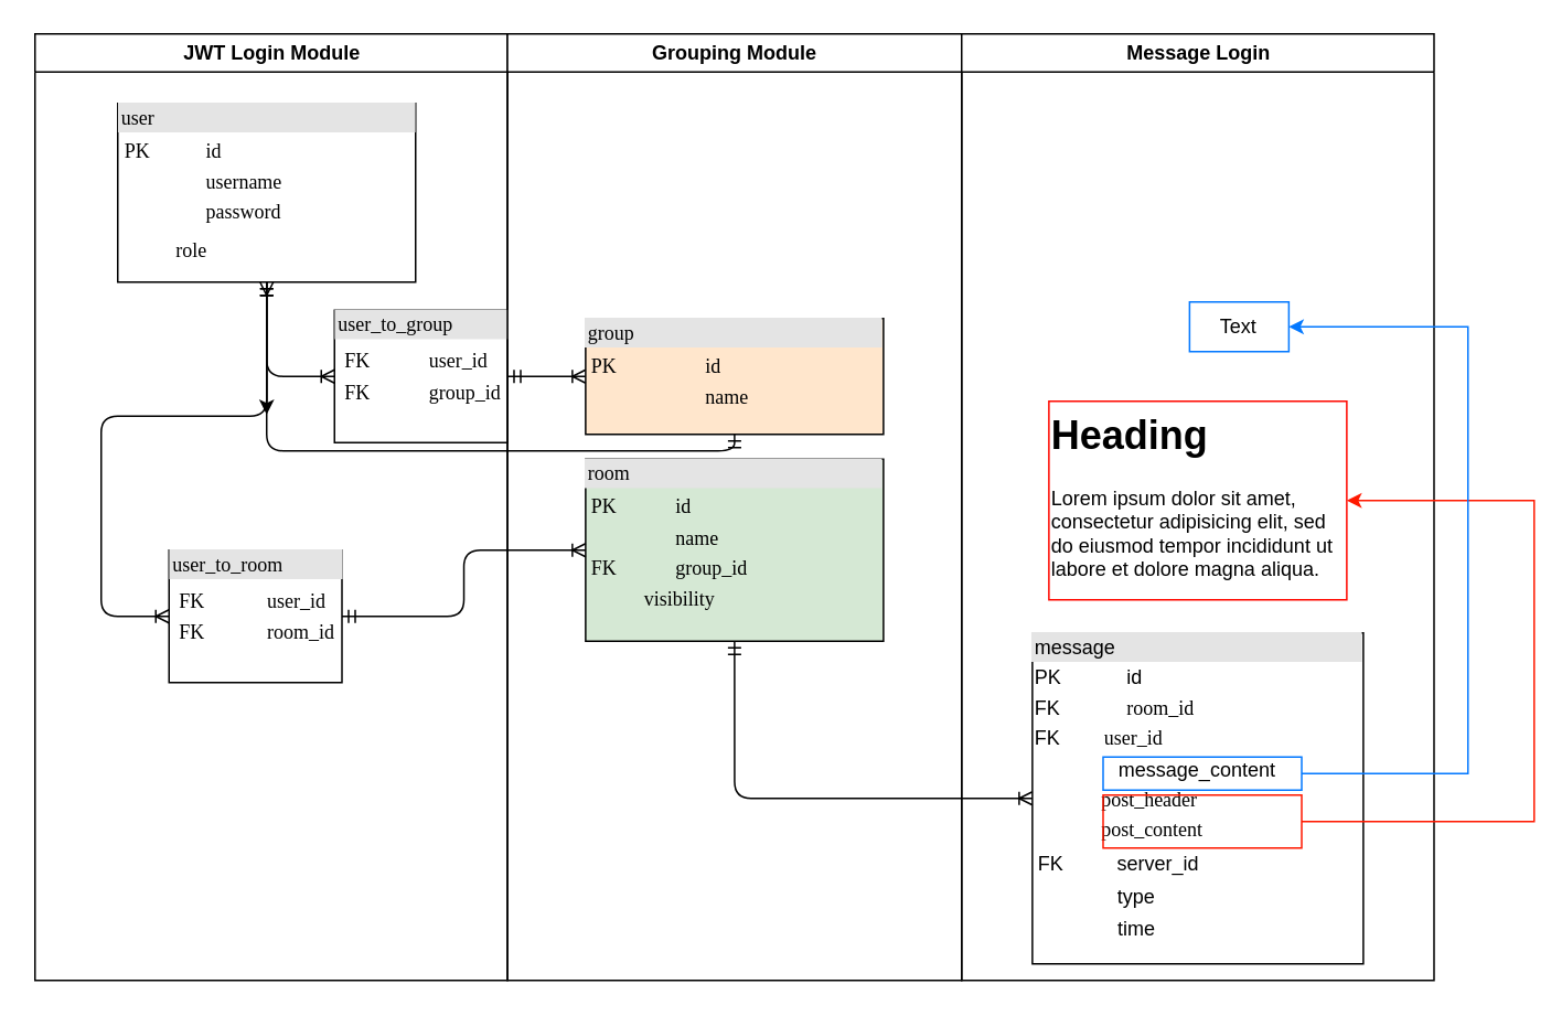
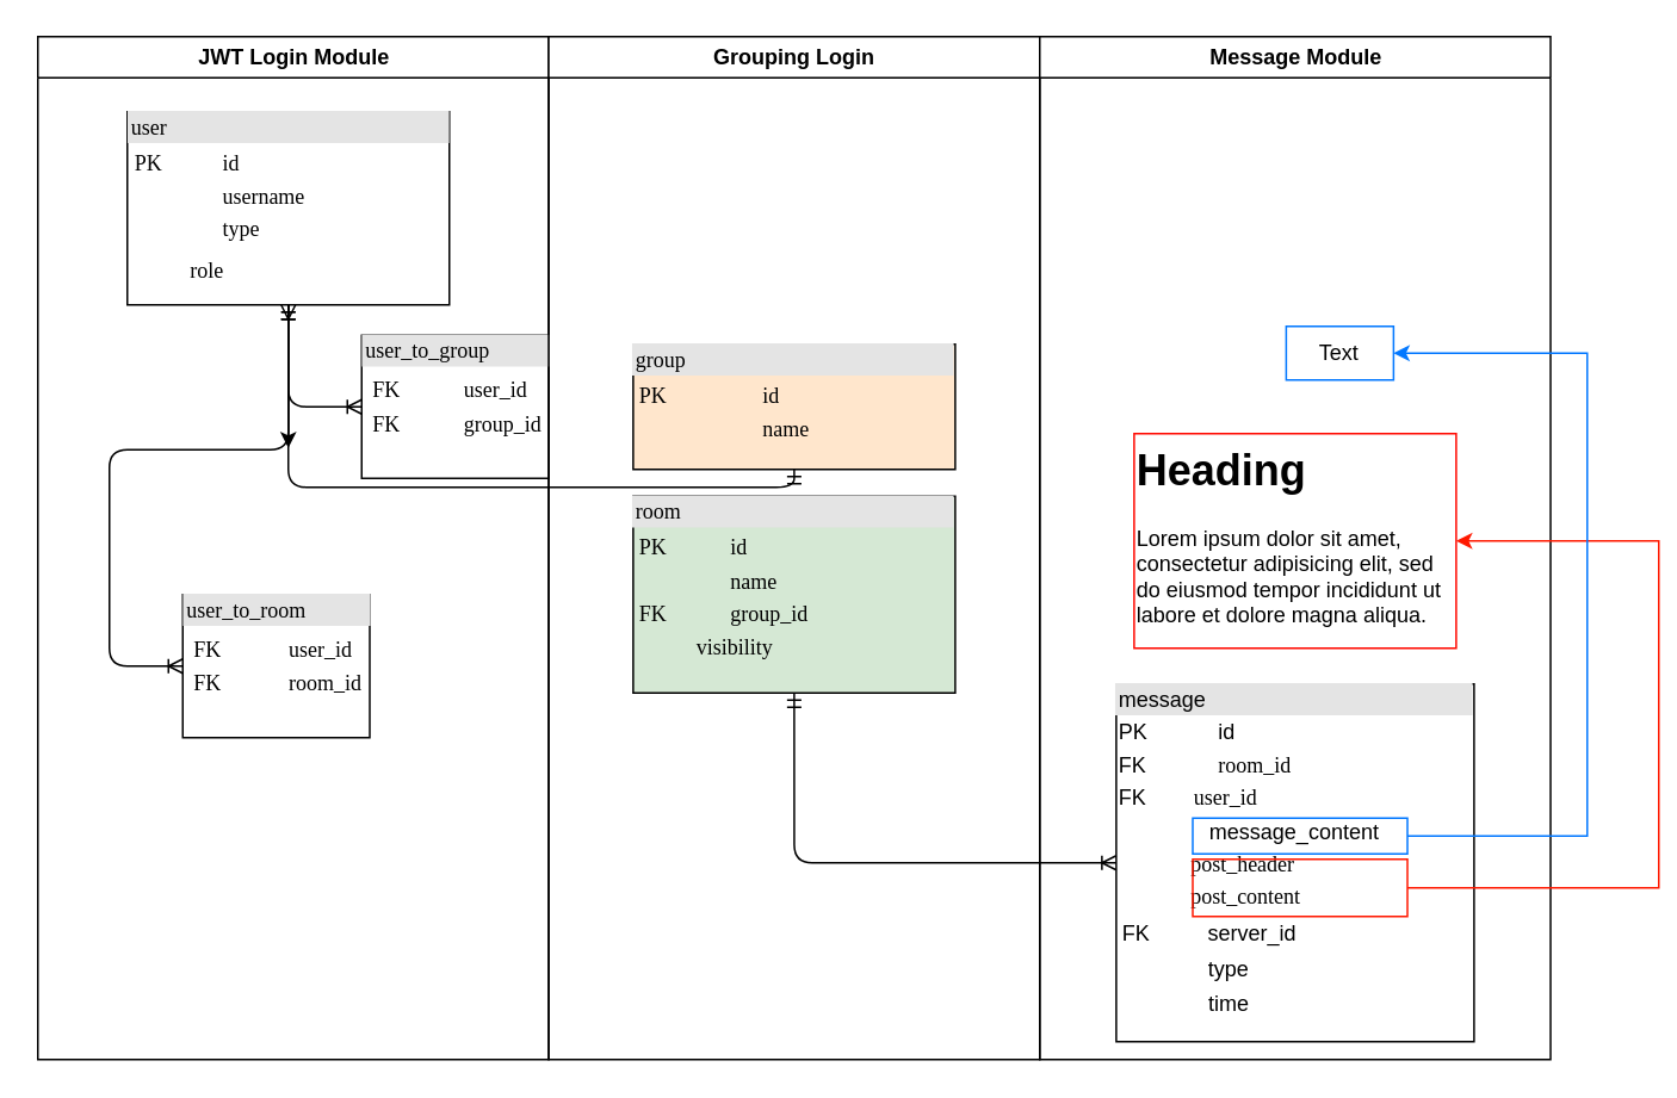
  <mxCell id="0" />
  <mxCell id="1" parent="0" />
  <mxCell id="2" value="JWT Login Module" style="swimlane;whiteSpace=wrap;startSize=23;" parent="1" vertex="1"><mxGeometry x="20.5" y="20" width="285.5" height="572" as="geometry" /></mxCell>
  <mxCell id="3" value="" style="edgeStyle=orthogonalEdgeStyle;rounded=0;orthogonalLoop=1;jettySize=auto;html=1;" edge="1" parent="2" source="4"><mxGeometry relative="1" as="geometry"><mxPoint x="140.0" y="230.0" as="targetPoint" /></mxGeometry></mxCell>
- <mxCell id="4" value="&lt;div style=&quot;box-sizing:border-box;width:100%;background:#e4e4e4;padding:2px;&quot;&gt;user&lt;/div&gt;&lt;table style=&quot;width:100%;font-size:1em;&quot; cellpadding=&quot;2&quot; cellspacing=&quot;0&quot;&gt;&lt;tbody&gt;&lt;tr&gt;&lt;td&gt;&lt;table style=&quot;font-size: 1em; background-color: initial; width: 176px;&quot; cellpadding=&quot;2&quot; cellspacing=&quot;0&quot;&gt;&lt;tbody&gt;&lt;tr&gt;&lt;td&gt;PK&lt;/td&gt;&lt;td&gt;id&lt;/td&gt;&lt;/tr&gt;&lt;tr&gt;&lt;td&gt;&lt;/td&gt;&lt;td&gt;username&lt;/td&gt;&lt;/tr&gt;&lt;tr&gt;&lt;td&gt;&lt;/td&gt;&lt;td&gt;password&lt;br&gt;&lt;/td&gt;&lt;/tr&gt;&lt;/tbody&gt;&lt;/table&gt;&lt;/td&gt;&lt;td&gt;&lt;br&gt;&lt;/td&gt;&lt;/tr&gt;&lt;/tbody&gt;&lt;/table&gt;&lt;table style=&quot;font-size: 1em; width: 184px;&quot; cellpadding=&quot;2&quot; cellspacing=&quot;0&quot;&gt;&lt;tbody&gt;&lt;tr&gt;&lt;td&gt;&lt;/td&gt;&lt;td&gt;&lt;table style=&quot;font-size: 1em; background-color: initial; width: 176px;&quot; cellpadding=&quot;2&quot; cellspacing=&quot;0&quot;&gt;&lt;tbody&gt;&lt;tr&gt;&lt;td&gt;&lt;span style=&quot;white-space: pre;&quot;&gt;&#09;&lt;/span&gt;&amp;nbsp;role&lt;/td&gt;&lt;/tr&gt;&lt;/tbody&gt;&lt;/table&gt;&lt;/td&gt;&lt;td&gt;&lt;br&gt;&lt;/td&gt;&lt;/tr&gt;&lt;/tbody&gt;&lt;/table&gt;" style="verticalAlign=top;align=left;overflow=fill;html=1;rounded=0;shadow=0;comic=0;labelBackgroundColor=none;strokeWidth=1;fontFamily=Verdana;fontSize=12" vertex="1" parent="2"><mxGeometry x="50" y="42" width="180" height="108" as="geometry" /></mxCell>
+ <mxCell id="4" value="&lt;div style=&quot;box-sizing:border-box;width:100%;background:#e4e4e4;padding:2px;&quot;&gt;user&lt;/div&gt;&lt;table style=&quot;width:100%;font-size:1em;&quot; cellpadding=&quot;2&quot; cellspacing=&quot;0&quot;&gt;&lt;tbody&gt;&lt;tr&gt;&lt;td&gt;&lt;table style=&quot;font-size: 1em; background-color: initial; width: 176px;&quot; cellpadding=&quot;2&quot; cellspacing=&quot;0&quot;&gt;&lt;tbody&gt;&lt;tr&gt;&lt;td&gt;PK&lt;/td&gt;&lt;td&gt;id&lt;/td&gt;&lt;/tr&gt;&lt;tr&gt;&lt;td&gt;&lt;/td&gt;&lt;td&gt;username&lt;/td&gt;&lt;/tr&gt;&lt;tr&gt;&lt;td&gt;&lt;/td&gt;&lt;td&gt;type&lt;br&gt;&lt;/td&gt;&lt;/tr&gt;&lt;/tbody&gt;&lt;/table&gt;&lt;/td&gt;&lt;td&gt;&lt;br&gt;&lt;/td&gt;&lt;/tr&gt;&lt;/tbody&gt;&lt;/table&gt;&lt;table style=&quot;font-size: 1em; width: 184px;&quot; cellpadding=&quot;2&quot; cellspacing=&quot;0&quot;&gt;&lt;tbody&gt;&lt;tr&gt;&lt;td&gt;&lt;/td&gt;&lt;td&gt;&lt;table style=&quot;font-size: 1em; background-color: initial; width: 176px;&quot; cellpadding=&quot;2&quot; cellspacing=&quot;0&quot;&gt;&lt;tbody&gt;&lt;tr&gt;&lt;td&gt;&lt;span style=&quot;white-space: pre;&quot;&gt;&#09;&lt;/span&gt;&amp;nbsp;role&lt;/td&gt;&lt;/tr&gt;&lt;/tbody&gt;&lt;/table&gt;&lt;/td&gt;&lt;td&gt;&lt;br&gt;&lt;/td&gt;&lt;/tr&gt;&lt;/tbody&gt;&lt;/table&gt;" style="verticalAlign=top;align=left;overflow=fill;html=1;rounded=0;shadow=0;comic=0;labelBackgroundColor=none;strokeWidth=1;fontFamily=Verdana;fontSize=12" vertex="1" parent="2"><mxGeometry x="50" y="42" width="180" height="108" as="geometry" /></mxCell>
  <mxCell id="5" value="&lt;div style=&quot;box-sizing:border-box;width:100%;background:#e4e4e4;padding:2px;&quot;&gt;user_to_room&lt;/div&gt;&lt;table style=&quot;width:100%;font-size:1em;&quot; cellpadding=&quot;2&quot; cellspacing=&quot;0&quot;&gt;&lt;tbody&gt;&lt;tr&gt;&lt;td&gt;&lt;table style=&quot;font-size: 1em; background-color: initial; width: 176px;&quot; cellpadding=&quot;2&quot; cellspacing=&quot;0&quot;&gt;&lt;tbody&gt;&lt;tr&gt;&lt;td&gt;&lt;table style=&quot;font-size: 1em; background-color: initial; width: 176px;&quot; cellpadding=&quot;2&quot; cellspacing=&quot;0&quot;&gt;&lt;tbody&gt;&lt;tr&gt;&lt;td&gt;FK&lt;/td&gt;&lt;td&gt;user_id&lt;/td&gt;&lt;/tr&gt;&lt;tr&gt;&lt;td&gt;FK&lt;/td&gt;&lt;td&gt;room_id&lt;/td&gt;&lt;/tr&gt;&lt;/tbody&gt;&lt;/table&gt;&lt;/td&gt;&lt;td&gt;&lt;br&gt;&lt;/td&gt;&lt;/tr&gt;&lt;tr&gt;&lt;td&gt;&lt;br&gt;&lt;/td&gt;&lt;td&gt;&lt;br&gt;&lt;/td&gt;&lt;/tr&gt;&lt;/tbody&gt;&lt;/table&gt;&lt;/td&gt;&lt;td&gt;&lt;br&gt;&lt;/td&gt;&lt;/tr&gt;&lt;/tbody&gt;&lt;/table&gt;" style="verticalAlign=top;align=left;overflow=fill;html=1;rounded=0;shadow=0;comic=0;labelBackgroundColor=none;strokeWidth=1;fontFamily=Verdana;fontSize=12" vertex="1" parent="2"><mxGeometry x="81" y="312" width="104.5" height="80" as="geometry" /></mxCell>
  <mxCell id="6" value="" style="edgeStyle=orthogonalEdgeStyle;html=1;endArrow=ERoneToMany;startArrow=ERmandOne;labelBackgroundColor=none;fontFamily=Verdana;fontSize=12;align=left;entryX=0;entryY=0.5;entryDx=0;entryDy=0;exitX=0.5;exitY=1;exitDx=0;exitDy=0;" edge="1" parent="2" source="4" target="5"><mxGeometry width="100" height="100" relative="1" as="geometry"><mxPoint x="105.5" y="202" as="sourcePoint" /><mxPoint x="365.5" y="312" as="targetPoint" /></mxGeometry></mxCell>
  <mxCell id="7" value="&lt;div style=&quot;box-sizing:border-box;width:100%;background:#e4e4e4;padding:2px;&quot;&gt;user_to_group&lt;/div&gt;&lt;table style=&quot;width:100%;font-size:1em;&quot; cellpadding=&quot;2&quot; cellspacing=&quot;0&quot;&gt;&lt;tbody&gt;&lt;tr&gt;&lt;td&gt;&lt;table style=&quot;font-size: 1em; background-color: initial; width: 176px;&quot; cellpadding=&quot;2&quot; cellspacing=&quot;0&quot;&gt;&lt;tbody&gt;&lt;tr&gt;&lt;td&gt;&lt;table style=&quot;font-size: 1em; background-color: initial; width: 176px;&quot; cellpadding=&quot;2&quot; cellspacing=&quot;0&quot;&gt;&lt;tbody&gt;&lt;tr&gt;&lt;td&gt;FK&lt;/td&gt;&lt;td&gt;user_id&lt;/td&gt;&lt;/tr&gt;&lt;tr&gt;&lt;td&gt;FK&lt;/td&gt;&lt;td&gt;group_id&lt;/td&gt;&lt;/tr&gt;&lt;/tbody&gt;&lt;/table&gt;&lt;/td&gt;&lt;td&gt;&lt;br&gt;&lt;/td&gt;&lt;/tr&gt;&lt;tr&gt;&lt;td&gt;&lt;br&gt;&lt;/td&gt;&lt;td&gt;&lt;br&gt;&lt;/td&gt;&lt;/tr&gt;&lt;/tbody&gt;&lt;/table&gt;&lt;/td&gt;&lt;td&gt;&lt;br&gt;&lt;/td&gt;&lt;/tr&gt;&lt;/tbody&gt;&lt;/table&gt;" style="verticalAlign=top;align=left;overflow=fill;html=1;rounded=0;shadow=0;comic=0;labelBackgroundColor=none;strokeWidth=1;fontFamily=Verdana;fontSize=12" vertex="1" parent="2"><mxGeometry x="181" y="167" width="104.5" height="80" as="geometry" /></mxCell>
  <mxCell id="8" value="" style="edgeStyle=orthogonalEdgeStyle;html=1;endArrow=ERoneToMany;startArrow=ERmandOne;labelBackgroundColor=none;fontFamily=Verdana;fontSize=12;align=left;exitX=0.5;exitY=1;entryX=0;entryY=0.5;entryDx=0;entryDy=0;exitDx=0;exitDy=0;" edge="1" parent="2" source="4" target="7"><mxGeometry width="100" height="100" relative="1" as="geometry"><mxPoint x="5.5" y="252" as="sourcePoint" /><mxPoint x="365.5" y="162" as="targetPoint" /></mxGeometry></mxCell>
- <mxCell id="9" value="Grouping Module" style="swimlane;whiteSpace=wrap;startSize=23;fillColor=default;" parent="1" vertex="1"><mxGeometry x="306" y="20" width="274.5" height="572" as="geometry" /></mxCell>
+ <mxCell id="9" value="Grouping Login" style="swimlane;whiteSpace=wrap;startSize=23;fillColor=default;" parent="1" vertex="1"><mxGeometry x="306" y="20" width="274.5" height="572" as="geometry" /></mxCell>
  <mxCell id="10" value="&lt;div style=&quot;box-sizing:border-box;width:100%;background:#e4e4e4;padding:2px;&quot;&gt;group&lt;/div&gt;&lt;table style=&quot;width:100%;font-size:1em;&quot; cellpadding=&quot;2&quot; cellspacing=&quot;0&quot;&gt;&lt;tbody&gt;&lt;tr&gt;&lt;td&gt;&lt;table style=&quot;font-size: 1em; background-color: initial; width: 176px;&quot; cellpadding=&quot;2&quot; cellspacing=&quot;0&quot;&gt;&lt;tbody&gt;&lt;tr&gt;&lt;td&gt;PK&lt;/td&gt;&lt;td&gt;id&lt;/td&gt;&lt;/tr&gt;&lt;tr&gt;&lt;td&gt;&lt;/td&gt;&lt;td&gt;name&lt;/td&gt;&lt;/tr&gt;&lt;tr&gt;&lt;td&gt;&lt;/td&gt;&lt;td&gt;&lt;br&gt;&lt;/td&gt;&lt;/tr&gt;&lt;/tbody&gt;&lt;/table&gt;&lt;/td&gt;&lt;td&gt;&lt;br&gt;&lt;/td&gt;&lt;/tr&gt;&lt;/tbody&gt;&lt;/table&gt;" style="verticalAlign=top;align=left;overflow=fill;html=1;rounded=0;shadow=0;comic=0;labelBackgroundColor=none;strokeWidth=1;fontFamily=Verdana;fontSize=12;fillColor=#ffe6cc;" vertex="1" parent="9"><mxGeometry x="47.25" y="172" width="180" height="70" as="geometry" /></mxCell>
  <mxCell id="11" value="&lt;div style=&quot;box-sizing:border-box;width:100%;background:#e4e4e4;padding:2px;&quot;&gt;room&lt;/div&gt;&lt;table style=&quot;width:100%;font-size:1em;&quot; cellpadding=&quot;2&quot; cellspacing=&quot;0&quot;&gt;&lt;tbody&gt;&lt;tr&gt;&lt;td&gt;&lt;table style=&quot;font-size: 1em; background-color: initial; width: 176px;&quot; cellpadding=&quot;2&quot; cellspacing=&quot;0&quot;&gt;&lt;tbody&gt;&lt;tr&gt;&lt;td&gt;PK&lt;/td&gt;&lt;td&gt;id&lt;/td&gt;&lt;/tr&gt;&lt;tr&gt;&lt;td&gt;&lt;/td&gt;&lt;td&gt;name&lt;/td&gt;&lt;/tr&gt;&lt;tr&gt;&lt;td&gt;FK&lt;/td&gt;&lt;td&gt;group_id&lt;/td&gt;&lt;/tr&gt;&lt;/tbody&gt;&lt;/table&gt;&lt;/td&gt;&lt;td&gt;&lt;br&gt;&lt;/td&gt;&lt;/tr&gt;&lt;/tbody&gt;&lt;/table&gt;&lt;span style=&quot;white-space: pre;&quot;&gt;&#09;&lt;/span&gt;&amp;nbsp; &amp;nbsp; visibility" style="verticalAlign=top;align=left;overflow=fill;html=1;rounded=0;shadow=0;comic=0;labelBackgroundColor=none;strokeWidth=1;fontFamily=Verdana;fontSize=12;fillColor=#d5e8d4;" vertex="1" parent="9"><mxGeometry x="47.25" y="257" width="180" height="110" as="geometry" /></mxCell>
  <mxCell id="12" value="" style="edgeStyle=orthogonalEdgeStyle;html=1;endArrow=ERoneToMany;startArrow=ERmandOne;labelBackgroundColor=none;fontFamily=Verdana;fontSize=12;align=left;exitX=0.5;exitY=1;" edge="1" parent="9" source="10" target="4"><mxGeometry width="100" height="100" relative="1" as="geometry"><mxPoint x="355.5" y="392" as="sourcePoint" /><mxPoint x="205.5" y="232" as="targetPoint" /></mxGeometry></mxCell>
- <mxCell id="13" value="Message Login" style="swimlane;whiteSpace=wrap;fillColor=default;strokeColor=#000000;" parent="1" vertex="1"><mxGeometry x="580.5" y="20" width="285.5" height="572" as="geometry" /></mxCell>
+ <mxCell id="13" value="Message Module" style="swimlane;whiteSpace=wrap;fillColor=default;strokeColor=#000000;" parent="1" vertex="1"><mxGeometry x="580.5" y="20" width="285.5" height="572" as="geometry" /></mxCell>
  <mxCell id="14" value="&lt;div style=&quot;box-sizing:border-box;width:100%;background:#e4e4e4;padding:2px;&quot;&gt;message&lt;/div&gt;&lt;table style=&quot;font-size: 1em; width: 180px;&quot; cellpadding=&quot;2&quot; cellspacing=&quot;0&quot;&gt;&lt;tbody&gt;&lt;tr&gt;&lt;td&gt;PK&lt;/td&gt;&lt;td&gt;id&lt;/td&gt;&lt;/tr&gt;&lt;tr&gt;&lt;td&gt;FK&lt;/td&gt;&lt;td&gt;&lt;span style=&quot;font-family: Verdana; text-wrap: nowrap;&quot;&gt;room_id&lt;/span&gt;&lt;br&gt;&lt;/td&gt;&lt;/tr&gt;&lt;/tbody&gt;&lt;/table&gt;&lt;table style=&quot;font-size: 1em; width: 180px;&quot; cellpadding=&quot;2&quot; cellspacing=&quot;0&quot;&gt;&lt;tbody&gt;&lt;tr&gt;&lt;td&gt;FK&lt;/td&gt;&lt;td&gt;&lt;span style=&quot;font-family: Verdana; text-wrap: nowrap;&quot;&gt;&amp;nbsp; &amp;nbsp; &amp;nbsp; user_id&lt;/span&gt;&lt;/td&gt;&lt;/tr&gt;&lt;tr&gt;&lt;td&gt;&lt;br&gt;&lt;/td&gt;&lt;td&gt;&lt;span style=&quot;white-space: pre;&quot;&gt;&#09;&lt;/span&gt;message_content&lt;/td&gt;&lt;/tr&gt;&lt;/tbody&gt;&lt;/table&gt;&lt;table style=&quot;font-size: 1em; width: 180px;&quot; cellpadding=&quot;2&quot; cellspacing=&quot;0&quot;&gt;&lt;tbody&gt;&lt;tr&gt;&lt;td&gt;&lt;br&gt;&lt;/td&gt;&lt;td&gt;&lt;span style=&quot;font-family: Verdana; text-wrap: nowrap;&quot;&gt;&lt;span style=&quot;white-space: pre;&quot;&gt;&#09;&lt;/span&gt;&amp;nbsp;post_header&lt;/span&gt;&lt;br&gt;&lt;/td&gt;&lt;/tr&gt;&lt;tr&gt;&lt;td&gt;&amp;nbsp;&lt;/td&gt;&lt;td&gt;&lt;span style=&quot;font-family: Verdana; text-wrap: nowrap;&quot;&gt;&lt;span style=&quot;white-space: pre;&quot;&gt;&#09;&lt;/span&gt;&amp;nbsp;post_content&lt;/span&gt;&lt;br style=&quot;font-family: Verdana; text-wrap: nowrap;&quot;&gt;&lt;/td&gt;&lt;/tr&gt;&lt;/tbody&gt;&lt;/table&gt;&lt;table style=&quot;font-size: 1em; width: 180px;&quot; cellpadding=&quot;2&quot; cellspacing=&quot;0&quot;&gt;&lt;tbody&gt;&lt;tr&gt;&lt;td&gt;&lt;table style=&quot;font-size: 1em; width: 180px;&quot; cellpadding=&quot;2&quot; cellspacing=&quot;0&quot;&gt;&lt;tbody&gt;&lt;tr&gt;&lt;td&gt;FK&lt;/td&gt;&lt;td&gt;server_id&lt;/td&gt;&lt;/tr&gt;&lt;/tbody&gt;&lt;/table&gt;&lt;/td&gt;&lt;td&gt;&lt;br&gt;&lt;/td&gt;&lt;/tr&gt;&lt;tr&gt;&lt;td&gt;&lt;span style=&quot;white-space: pre;&quot;&gt;&#09;&lt;/span&gt;&amp;nbsp; &amp;nbsp; &amp;nbsp; &amp;nbsp;type&lt;span style=&quot;white-space: pre;&quot;&gt;&#09;&lt;/span&gt;&lt;span style=&quot;white-space: pre;&quot;&gt;&#09;&lt;/span&gt;&lt;br&gt;&lt;/td&gt;&lt;td&gt;&lt;br&gt;&lt;/td&gt;&lt;/tr&gt;&lt;/tbody&gt;&lt;/table&gt;&lt;table style=&quot;font-size: 1em; width: 180px;&quot; cellpadding=&quot;2&quot; cellspacing=&quot;0&quot;&gt;&lt;tbody&gt;&lt;tr&gt;&lt;td&gt;&lt;br&gt;&lt;/td&gt;&lt;td&gt;&amp;nbsp; &amp;nbsp; &amp;nbsp; &amp;nbsp; &amp;nbsp; &amp;nbsp; time&lt;/td&gt;&lt;/tr&gt;&lt;/tbody&gt;&lt;/table&gt;" style="verticalAlign=top;align=left;overflow=fill;html=1;whiteSpace=wrap;" vertex="1" parent="13"><mxGeometry x="42.75" y="362" width="200" height="200" as="geometry" /></mxCell>
  <mxCell id="15" value="&lt;h1 style=&quot;margin-top: 0px;&quot;&gt;Heading&lt;/h1&gt;&lt;p&gt;Lorem ipsum dolor sit amet, consectetur adipisicing elit, sed do eiusmod tempor incididunt ut labore et dolore magna aliqua.&lt;/p&gt;" style="text;html=1;whiteSpace=wrap;overflow=hidden;rounded=0;strokeColor=#FF0800;" vertex="1" parent="13"><mxGeometry x="52.75" y="222" width="180" height="120" as="geometry" /></mxCell>
  <mxCell id="16" value="Text" style="text;html=1;align=center;verticalAlign=middle;whiteSpace=wrap;rounded=0;strokeColor=#0378FF;" vertex="1" parent="13"><mxGeometry x="137.75" y="162" width="60" height="30" as="geometry" /></mxCell>
  <mxCell id="17" style="edgeStyle=orthogonalEdgeStyle;rounded=0;orthogonalLoop=1;jettySize=auto;html=1;exitX=1;exitY=0.5;exitDx=0;exitDy=0;entryX=1;entryY=0.5;entryDx=0;entryDy=0;strokeColor=#FF1900;" edge="1" parent="13" source="18" target="15"><mxGeometry relative="1" as="geometry"><Array as="points"><mxPoint x="346" y="476" /><mxPoint x="346" y="282" /></Array></mxGeometry></mxCell>
  <mxCell id="18" value="" style="rounded=0;whiteSpace=wrap;html=1;fillColor=none;strokeColor=#FF1900;" vertex="1" parent="13"><mxGeometry x="85.5" y="460" width="120" height="32" as="geometry" /></mxCell>
  <mxCell id="19" style="edgeStyle=orthogonalEdgeStyle;rounded=0;orthogonalLoop=1;jettySize=auto;html=1;exitX=1;exitY=0.5;exitDx=0;exitDy=0;entryX=1;entryY=0.5;entryDx=0;entryDy=0;strokeColor=#0378FF;" edge="1" parent="13" source="20" target="16"><mxGeometry relative="1" as="geometry"><Array as="points"><mxPoint x="306" y="447" /><mxPoint x="306" y="177" /></Array></mxGeometry></mxCell>
  <mxCell id="20" value="" style="rounded=0;whiteSpace=wrap;html=1;fillColor=none;strokeColor=#0378FF;" vertex="1" parent="13"><mxGeometry x="85.5" y="437" width="120" height="20" as="geometry" /></mxCell>
  <mxCell id="21" value="" style="edgeStyle=orthogonalEdgeStyle;html=1;endArrow=ERoneToMany;startArrow=ERmandOne;labelBackgroundColor=none;fontFamily=Verdana;fontSize=12;align=left;exitX=0.5;exitY=1;exitDx=0;exitDy=0;entryX=0;entryY=0.5;entryDx=0;entryDy=0;" edge="1" parent="1" source="11" target="14"><mxGeometry width="100" height="100" relative="1" as="geometry"><mxPoint x="506" y="372" as="sourcePoint" /><mxPoint x="876" y="132" as="targetPoint" /></mxGeometry></mxCell>
- <mxCell id="22" value="" style="edgeStyle=orthogonalEdgeStyle;html=1;endArrow=ERoneToMany;startArrow=ERmandOne;labelBackgroundColor=none;fontFamily=Verdana;fontSize=12;align=left;entryX=0;entryY=0.5;entryDx=0;entryDy=0;exitX=1;exitY=0.5;exitDx=0;exitDy=0;" edge="1" parent="1" source="5" target="11"><mxGeometry width="100" height="100" relative="1" as="geometry"><mxPoint x="376" y="292" as="sourcePoint" /><mxPoint x="426" y="232" as="targetPoint" /></mxGeometry></mxCell>
- <mxCell id="23" value="" style="edgeStyle=orthogonalEdgeStyle;html=1;endArrow=ERoneToMany;startArrow=ERmandOne;labelBackgroundColor=none;fontFamily=Verdana;fontSize=12;align=left;exitX=1;exitY=0.5;entryX=0;entryY=0.5;entryDx=0;entryDy=0;exitDx=0;exitDy=0;" edge="1" parent="1" source="7" target="10"><mxGeometry width="100" height="100" relative="1" as="geometry"><mxPoint x="516" y="267" as="sourcePoint" /><mxPoint x="516" y="322" as="targetPoint" /></mxGeometry></mxCell>
